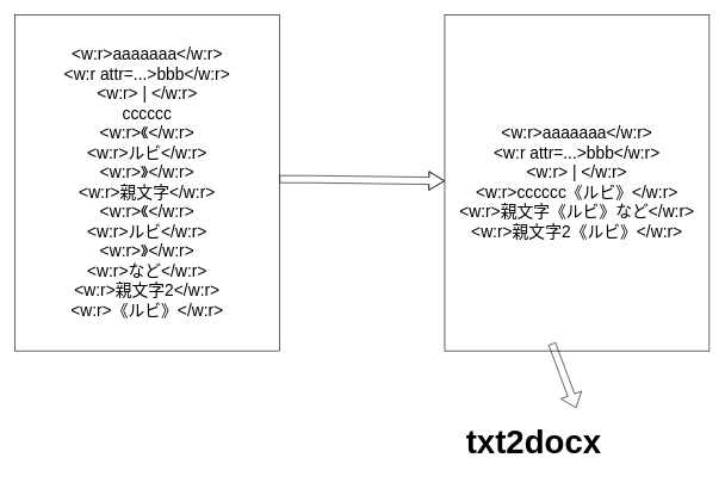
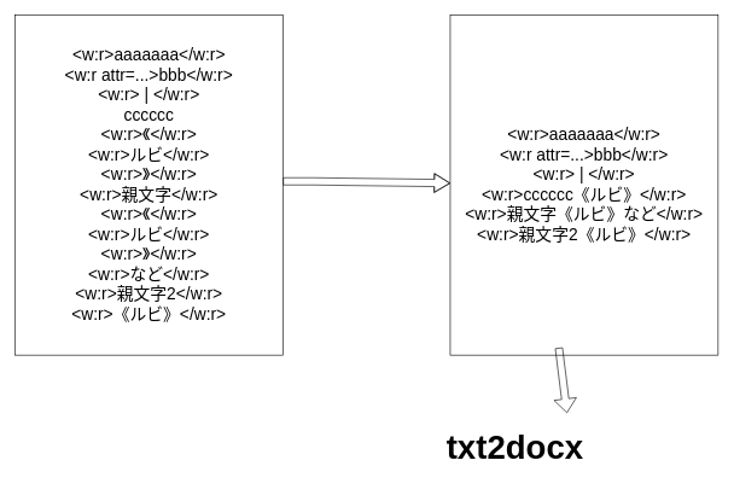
  <mxCell id="0" />
  <mxCell id="1" parent="0" />
  <mxCell id="2" value="&lt;font style=&quot;font-size: 23px&quot;&gt;&amp;lt;w:r&amp;gt;aaaaaaa&amp;lt;/w:r&amp;gt;&lt;br&gt;&amp;lt;w:r attr=...&amp;gt;bbb&amp;lt;/w:r&amp;gt;&lt;br&gt;&amp;lt;w:r&amp;gt; | &amp;lt;/w:r&amp;gt;&lt;br&gt;cccccc&lt;br&gt;&amp;lt;w:r&amp;gt;《&amp;lt;/w:r&amp;gt;&lt;br&gt;&amp;lt;w:r&amp;gt;ルビ&amp;lt;/w:r&amp;gt;&lt;br&gt;&amp;lt;w:r&amp;gt;》&amp;lt;/w:r&amp;gt;&lt;br&gt;&amp;lt;w:r&amp;gt;親文字&amp;lt;/w:r&amp;gt;&lt;br&gt;&amp;lt;w:r&amp;gt;《&amp;lt;/w:r&amp;gt;&lt;br&gt;&amp;lt;w:r&amp;gt;ルビ&amp;lt;/w:r&amp;gt;&lt;br&gt;&amp;lt;w:r&amp;gt;》&amp;lt;/w:r&amp;gt;&lt;br&gt;&amp;lt;w:r&amp;gt;など&amp;lt;/w:r&amp;gt;&lt;br&gt;&amp;lt;w:r&amp;gt;親文字2&amp;lt;/w:r&amp;gt;&lt;br&gt;&amp;lt;w:r&amp;gt;《ルビ》&amp;lt;/w:r&amp;gt;&lt;br&gt;&lt;/font&gt;" style="rounded=0;whiteSpace=wrap;html=1;" vertex="1" parent="1"><mxGeometry x="20" y="20" width="370" height="470" as="geometry" /></mxCell>
  <mxCell id="3" value="" style="shape=flexArrow;endArrow=classic;html=1;fontSize=23;endWidth=15;endSize=6.83;" edge="1" parent="1" target="4"><mxGeometry width="50" height="50" relative="1" as="geometry"><mxPoint x="390" y="250" as="sourcePoint" /><mxPoint x="631" y="250" as="targetPoint" /><Array as="points"><mxPoint x="431" y="250" /></Array></mxGeometry></mxCell>
  <mxCell id="4" value="&lt;font style=&quot;font-size: 23px&quot;&gt;&amp;lt;w:r&amp;gt;aaaaaaa&amp;lt;/w:r&amp;gt;&lt;br&gt;&amp;lt;w:r attr=...&amp;gt;bbb&amp;lt;/w:r&amp;gt;&lt;br&gt;&amp;lt;w:r&amp;gt; | &amp;lt;/w:r&amp;gt;&lt;br&gt;&amp;lt;w:r&amp;gt;cccccc《ルビ》&amp;lt;/w:r&amp;gt;&lt;br&gt;&amp;lt;w:r&amp;gt;親文字《ルビ》など&amp;lt;/w:r&amp;gt;&lt;br&gt;&amp;lt;w:r&amp;gt;親文字2《ルビ》&amp;lt;/w:r&amp;gt;&lt;br&gt;&lt;/font&gt;" style="rounded=0;whiteSpace=wrap;html=1;" vertex="1" parent="1"><mxGeometry x="621" y="20" width="370" height="470" as="geometry" /></mxCell>
  <mxCell id="5" value="" style="shape=flexArrow;endArrow=classic;html=1;fontSize=23;" edge="1" parent="1" target="6"><mxGeometry width="50" height="50" relative="1" as="geometry"><mxPoint x="771" y="480" as="sourcePoint" /><mxPoint x="771" y="630" as="targetPoint" /></mxGeometry></mxCell>
- <mxCell id="6" value="&lt;h1&gt;txt2docx&lt;/h1&gt;" style="text;html=1;strokeColor=none;fillColor=none;spacing=5;spacingTop=-20;whiteSpace=wrap;overflow=hidden;rounded=0;fontSize=23;" vertex="1" parent="1"><mxGeometry x="646" y="570" width="355" height="100" as="geometry" /></mxCell>
+ <mxCell id="6" value="&lt;h1&gt;txt2docx&lt;/h1&gt;" style="text;html=1;strokeColor=none;fillColor=none;spacing=5;spacingTop=-20;whiteSpace=wrap;overflow=hidden;rounded=0;fontSize=23;" vertex="1" parent="1"><mxGeometry x="611" y="570" width="355" height="100" as="geometry" /></mxCell>
